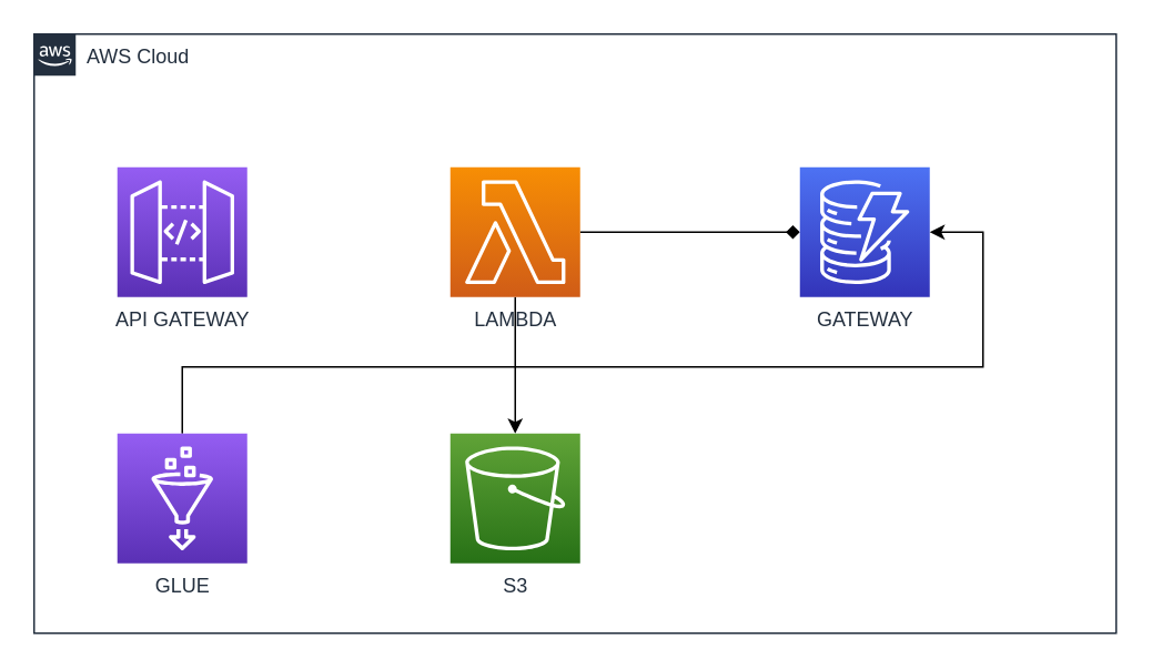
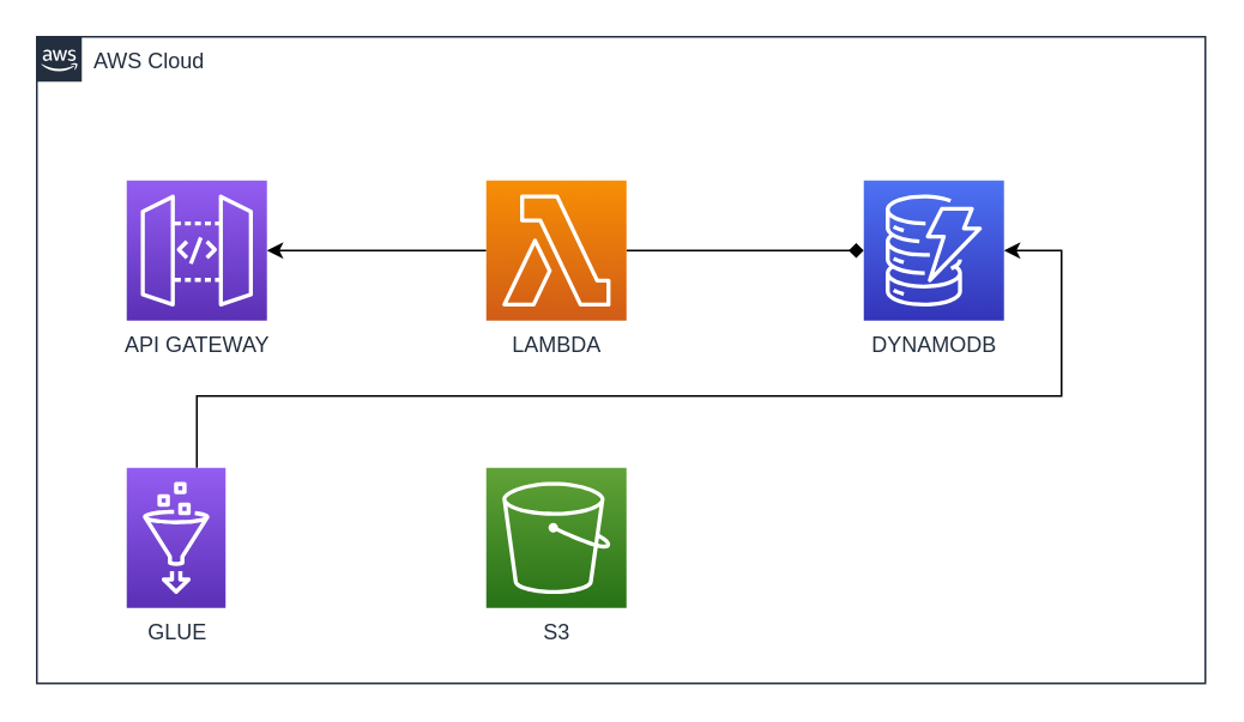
  <mxCell id="0" />
  <mxCell id="1" parent="0" />
  <mxCell id="2" value="AWS Cloud" style="points=[[0,0],[0.25,0],[0.5,0],[0.75,0],[1,0],[1,0.25],[1,0.5],[1,0.75],[1,1],[0.75,1],[0.5,1],[0.25,1],[0,1],[0,0.75],[0,0.5],[0,0.25]];outlineConnect=0;gradientColor=none;html=1;whiteSpace=wrap;fontSize=12;fontStyle=0;container=1;pointerEvents=0;collapsible=0;recursiveResize=0;shape=mxgraph.aws4.group;grIcon=mxgraph.aws4.group_aws_cloud_alt;strokeColor=#232F3E;fillColor=none;verticalAlign=top;align=left;spacingLeft=30;fontColor=#232F3E;dashed=0;" vertex="1" parent="1"><mxGeometry x="20" y="20" width="650" height="360" as="geometry" /></mxCell>
  <mxCell id="3" value="API GATEWAY" style="sketch=0;points=[[0,0,0],[0.25,0,0],[0.5,0,0],[0.75,0,0],[1,0,0],[0,1,0],[0.25,1,0],[0.5,1,0],[0.75,1,0],[1,1,0],[0,0.25,0],[0,0.5,0],[0,0.75,0],[1,0.25,0],[1,0.5,0],[1,0.75,0]];outlineConnect=0;fontColor=#232F3E;gradientColor=#945DF2;gradientDirection=north;fillColor=#5A30B5;strokeColor=#ffffff;dashed=0;verticalLabelPosition=bottom;verticalAlign=top;align=center;html=1;fontSize=12;fontStyle=0;aspect=fixed;shape=mxgraph.aws4.resourceIcon;resIcon=mxgraph.aws4.api_gateway;" vertex="1" parent="2"><mxGeometry x="50" y="80" width="78" height="78" as="geometry" /></mxCell>
- <mxCell id="4" style="edgeStyle=orthogonalEdgeStyle;rounded=0;orthogonalLoop=1;jettySize=auto;html=1;" edge="1" parent="2" source="6" target="10"><mxGeometry relative="1" as="geometry" /></mxCell>
+ <mxCell id="4" style="edgeStyle=orthogonalEdgeStyle;rounded=0;orthogonalLoop=1;jettySize=auto;html=1;" edge="1" parent="2" source="6" target="3"><mxGeometry relative="1" as="geometry" /></mxCell>
  <mxCell id="5" style="edgeStyle=orthogonalEdgeStyle;rounded=0;orthogonalLoop=1;jettySize=auto;html=1;entryX=0;entryY=0.5;entryDx=0;entryDy=0;entryPerimeter=0;endArrow=diamond;" edge="1" parent="2" source="6" target="7"><mxGeometry relative="1" as="geometry" /></mxCell>
  <mxCell id="6" value="LAMBDA" style="sketch=0;points=[[0,0,0],[0.25,0,0],[0.5,0,0],[0.75,0,0],[1,0,0],[0,1,0],[0.25,1,0],[0.5,1,0],[0.75,1,0],[1,1,0],[0,0.25,0],[0,0.5,0],[0,0.75,0],[1,0.25,0],[1,0.5,0],[1,0.75,0]];outlineConnect=0;fontColor=#232F3E;gradientColor=#F78E04;gradientDirection=north;fillColor=#D05C17;strokeColor=#ffffff;dashed=0;verticalLabelPosition=bottom;verticalAlign=top;align=center;html=1;fontSize=12;fontStyle=0;aspect=fixed;shape=mxgraph.aws4.resourceIcon;resIcon=mxgraph.aws4.lambda;" vertex="1" parent="2"><mxGeometry x="250" y="80" width="78" height="78" as="geometry" /></mxCell>
- <mxCell id="7" value="GATEWAY" style="sketch=0;points=[[0,0,0],[0.25,0,0],[0.5,0,0],[0.75,0,0],[1,0,0],[0,1,0],[0.25,1,0],[0.5,1,0],[0.75,1,0],[1,1,0],[0,0.25,0],[0,0.5,0],[0,0.75,0],[1,0.25,0],[1,0.5,0],[1,0.75,0]];outlineConnect=0;fontColor=#232F3E;gradientColor=#4D72F3;gradientDirection=north;fillColor=#3334B9;strokeColor=#ffffff;dashed=0;verticalLabelPosition=bottom;verticalAlign=top;align=center;html=1;fontSize=12;fontStyle=0;aspect=fixed;shape=mxgraph.aws4.resourceIcon;resIcon=mxgraph.aws4.dynamodb;" vertex="1" parent="2"><mxGeometry x="460" y="80" width="78" height="78" as="geometry" /></mxCell>
+ <mxCell id="7" value="DYNAMODB" style="sketch=0;points=[[0,0,0],[0.25,0,0],[0.5,0,0],[0.75,0,0],[1,0,0],[0,1,0],[0.25,1,0],[0.5,1,0],[0.75,1,0],[1,1,0],[0,0.25,0],[0,0.5,0],[0,0.75,0],[1,0.25,0],[1,0.5,0],[1,0.75,0]];outlineConnect=0;fontColor=#232F3E;gradientColor=#4D72F3;gradientDirection=north;fillColor=#3334B9;strokeColor=#ffffff;dashed=0;verticalLabelPosition=bottom;verticalAlign=top;align=center;html=1;fontSize=12;fontStyle=0;aspect=fixed;shape=mxgraph.aws4.resourceIcon;resIcon=mxgraph.aws4.dynamodb;" vertex="1" parent="2"><mxGeometry x="460" y="80" width="78" height="78" as="geometry" /></mxCell>
  <mxCell id="8" style="edgeStyle=orthogonalEdgeStyle;rounded=0;orthogonalLoop=1;jettySize=auto;html=1;entryX=1;entryY=0.5;entryDx=0;entryDy=0;entryPerimeter=0;" edge="1" parent="2" source="9" target="7"><mxGeometry relative="1" as="geometry"><Array as="points"><mxPoint x="89" y="200" /><mxPoint x="570" y="200" /><mxPoint x="570" y="119" /></Array></mxGeometry></mxCell>
- <mxCell id="9" value="GLUE" style="sketch=0;points=[[0,0,0],[0.25,0,0],[0.5,0,0],[0.75,0,0],[1,0,0],[0,1,0],[0.25,1,0],[0.5,1,0],[0.75,1,0],[1,1,0],[0,0.25,0],[0,0.5,0],[0,0.75,0],[1,0.25,0],[1,0.5,0],[1,0.75,0]];outlineConnect=0;fontColor=#232F3E;gradientColor=#945DF2;gradientDirection=north;fillColor=#5A30B5;strokeColor=#ffffff;dashed=0;verticalLabelPosition=bottom;verticalAlign=top;align=center;html=1;fontSize=12;fontStyle=0;aspect=fixed;shape=mxgraph.aws4.resourceIcon;resIcon=mxgraph.aws4.glue;" vertex="1" parent="2"><mxGeometry x="50" y="240" width="78" height="78" as="geometry" /></mxCell>
+ <mxCell id="9" value="GLUE" style="sketch=0;points=[[0,0,0],[0.25,0,0],[0.5,0,0],[0.75,0,0],[1,0,0],[0,1,0],[0.25,1,0],[0.5,1,0],[0.75,1,0],[1,1,0],[0,0.25,0],[0,0.5,0],[0,0.75,0],[1,0.25,0],[1,0.5,0],[1,0.75,0]];outlineConnect=0;fontColor=#232F3E;gradientColor=#945DF2;gradientDirection=north;fillColor=#5A30B5;strokeColor=#ffffff;dashed=0;verticalLabelPosition=bottom;verticalAlign=top;align=center;html=1;fontSize=12;fontStyle=0;aspect=fixed;shape=mxgraph.aws4.resourceIcon;resIcon=mxgraph.aws4.glue;" vertex="1" parent="2"><mxGeometry x="50" y="240" width="55" height="78" as="geometry" /></mxCell>
  <mxCell id="10" value="S3" style="sketch=0;points=[[0,0,0],[0.25,0,0],[0.5,0,0],[0.75,0,0],[1,0,0],[0,1,0],[0.25,1,0],[0.5,1,0],[0.75,1,0],[1,1,0],[0,0.25,0],[0,0.5,0],[0,0.75,0],[1,0.25,0],[1,0.5,0],[1,0.75,0]];outlineConnect=0;fontColor=#232F3E;gradientColor=#60A337;gradientDirection=north;fillColor=#277116;strokeColor=#ffffff;dashed=0;verticalLabelPosition=bottom;verticalAlign=top;align=center;html=1;fontSize=12;fontStyle=0;aspect=fixed;shape=mxgraph.aws4.resourceIcon;resIcon=mxgraph.aws4.s3;" vertex="1" parent="2"><mxGeometry x="250" y="240" width="78" height="78" as="geometry" /></mxCell>
